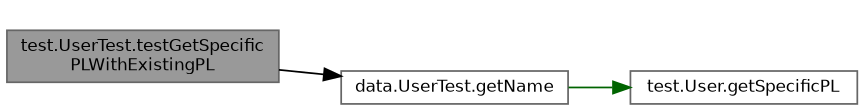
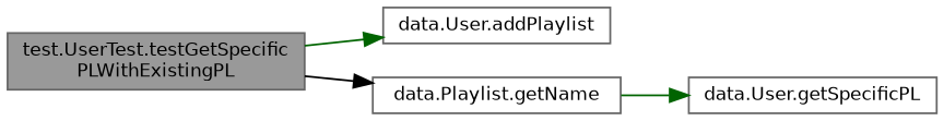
  digraph {
    rankdir=LR
    node [color=grey40 fillcolor=white fontname=Helvetica fontsize=10 shape=box style=filled]
    edge [color=darkgreen fontname=Helvetica fontsize=10 labelfontname=Helvetica labelfontsize=10 style=solid]
    n1 [color=gray40 fillcolor=grey60 fontcolor=black height=0.2 label="test.UserTest.testGetSpecific\lPLWithExistingPL" width=0.4]
-   n3 [height=0.2 label="data.UserTest.getName" width=0.4]
-   n4 [height=0.2 label="test.User.getSpecificPL" width=0.4]
+   n2 [height=0.2 label="data.User.addPlaylist" width=0.4]
+   n3 [height=0.2 label="data.Playlist.getName" width=0.4]
+   n4 [height=0.2 label="data.User.getSpecificPL" width=0.4]
+   n1 -> n2
    n1 -> n3 [color=black]
    n3 -> n4
  }
